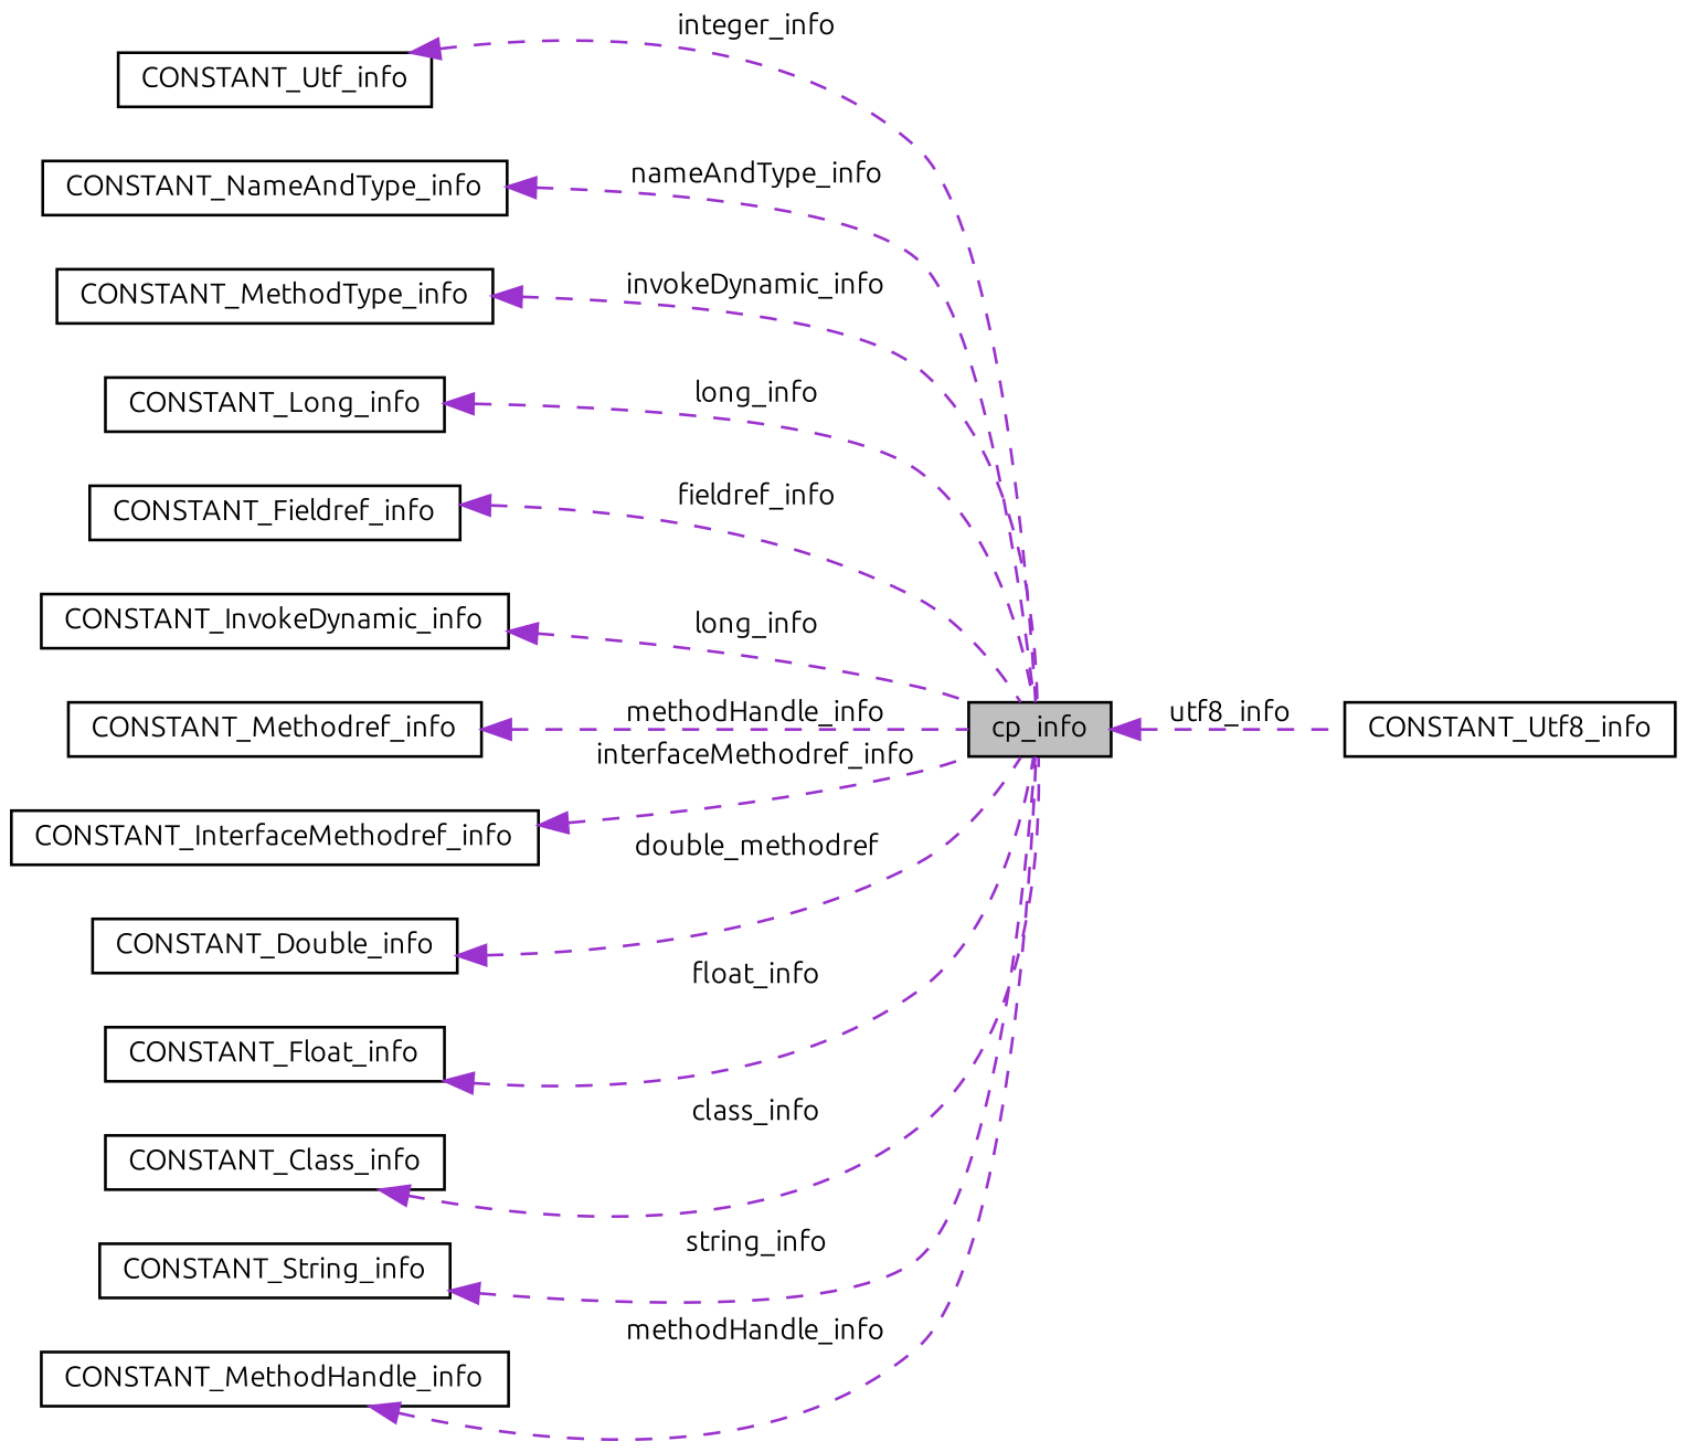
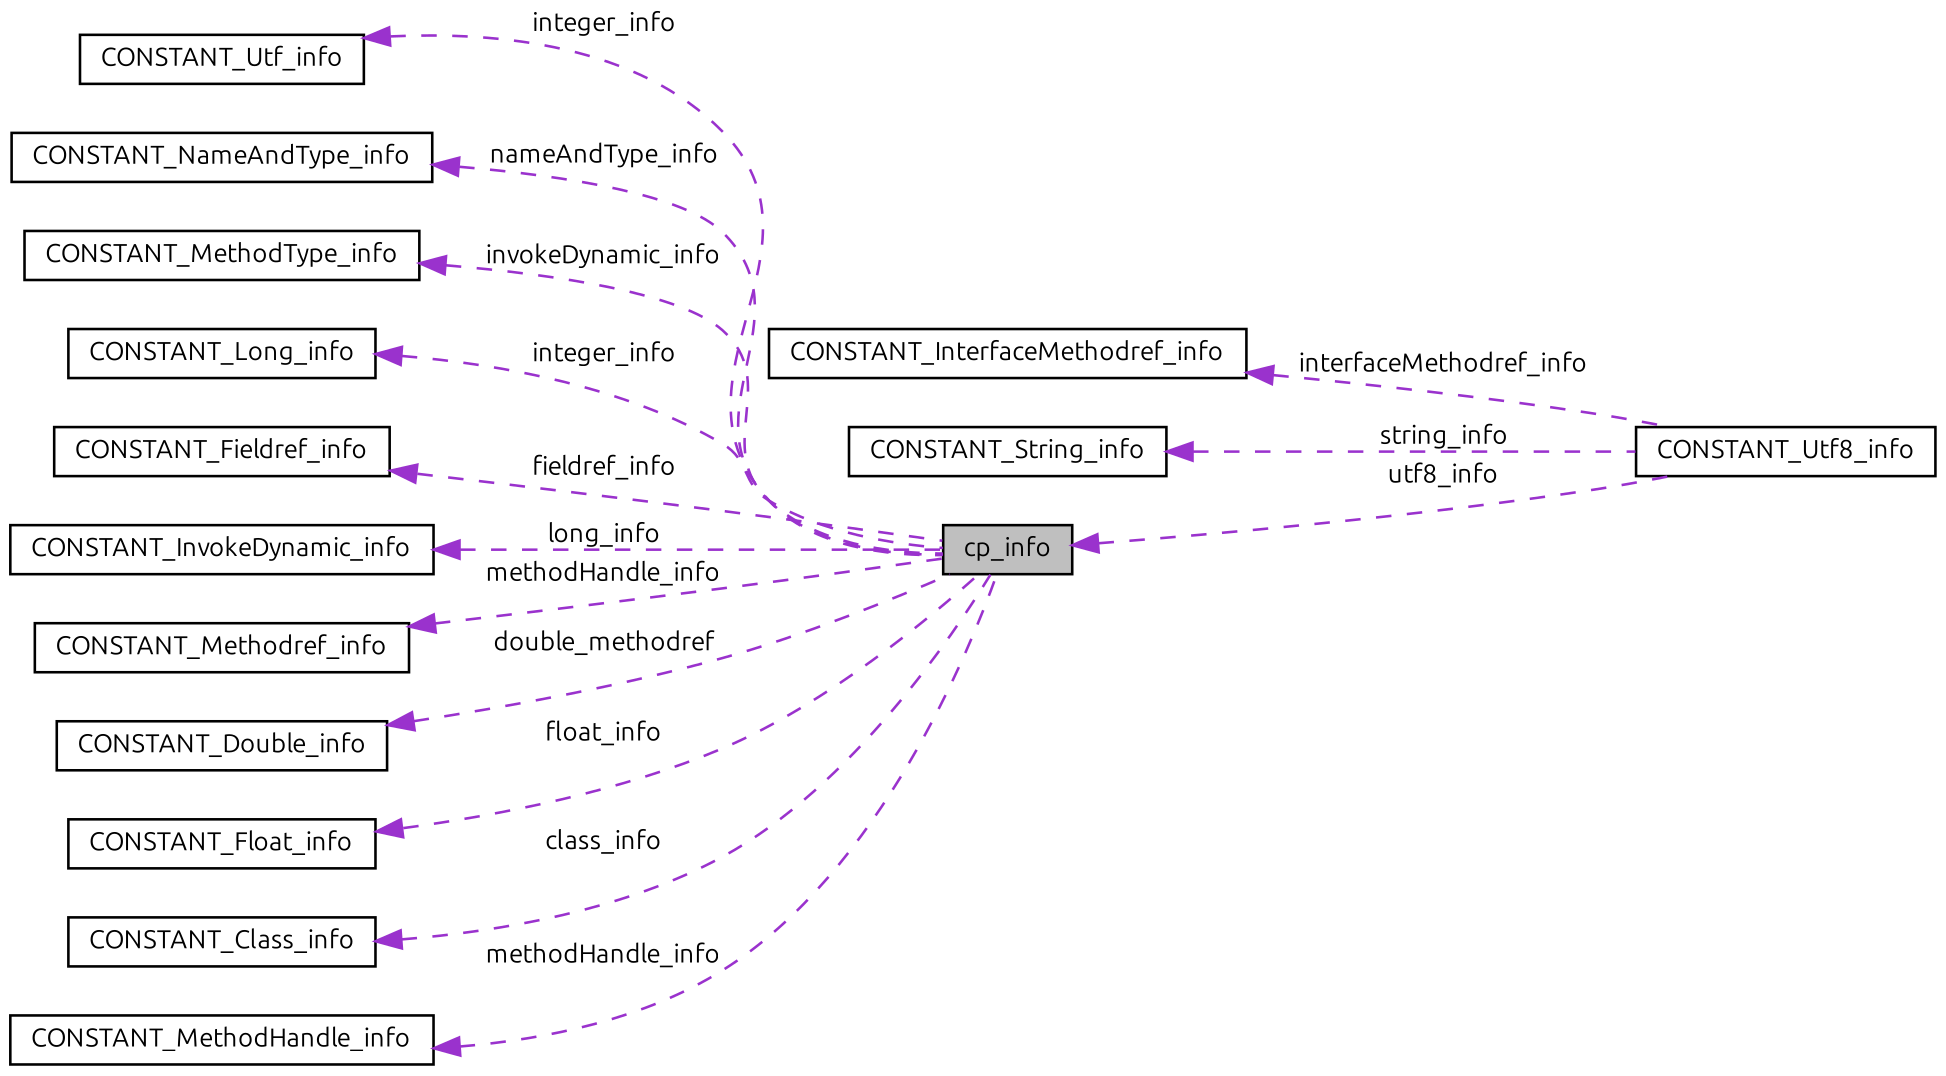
  digraph {
    fontname=Ubuntu
    rankdir=LR
    node [color=black fillcolor=white fontname=Ubuntu fontsize=10 shape=record style=filled]
    edge [color=darkorchid3 dir=back fontname=Ubuntu fontsize=10 labelfontname=Helvetica labelfontsize=10 style=dashed]
    n1 [fillcolor=grey75 fontcolor=black height=0.2 label=cp_info width=0.4]
    n2 [height=0.2 label=CONSTANT_Utf8_info width=0.4]
    n3 [height=0.2 label=CONSTANT_Utf_info width=0.4]
    n4 [height=0.2 label=CONSTANT_NameAndType_info width=0.4]
    n5 [height=0.2 label=CONSTANT_MethodType_info width=0.4]
    n6 [height=0.2 label=CONSTANT_Long_info width=0.4]
    n7 [height=0.2 label=CONSTANT_Fieldref_info width=0.4]
    n8 [height=0.2 label=CONSTANT_InvokeDynamic_info width=0.4]
    n9 [height=0.2 label=CONSTANT_Methodref_info width=0.4]
    n10 [height=0.2 label=CONSTANT_InterfaceMethodref_info width=0.4]
    n11 [height=0.2 label=CONSTANT_Double_info width=0.4]
    n12 [height=0.2 label=CONSTANT_Float_info width=0.4]
    n13 [height=0.2 label=CONSTANT_Class_info width=0.4]
    n14 [height=0.2 label=CONSTANT_String_info width=0.4]
    n15 [height=0.2 label=CONSTANT_MethodHandle_info width=0.4]
    n1 -> n2 [label=" utf8_info"]
    n3 -> n1 [label=" integer_info"]
    n4 -> n1 [label=" nameAndType_info"]
    n5 -> n1 [label=" invokeDynamic_info"]
-   n6 -> n1 [label=" long_info"]
+   n6 -> n1 [label=" integer_info"]
    n7 -> n1 [label=" fieldref_info"]
    n8 -> n1 [label=" long_info"]
    n9 -> n1 [label=" methodHandle_info"]
-   n10 -> n1 [label=" interfaceMethodref_info"]
+   n10 -> n2 [label=" interfaceMethodref_info"]
    n11 -> n1 [label=" double_methodref"]
    n12 -> n1 [label=" float_info"]
    n13 -> n1 [label=" class_info"]
-   n14 -> n1 [label=" string_info"]
+   n14 -> n2 [label=" string_info"]
    n15 -> n1 [label=" methodHandle_info"]
  }
